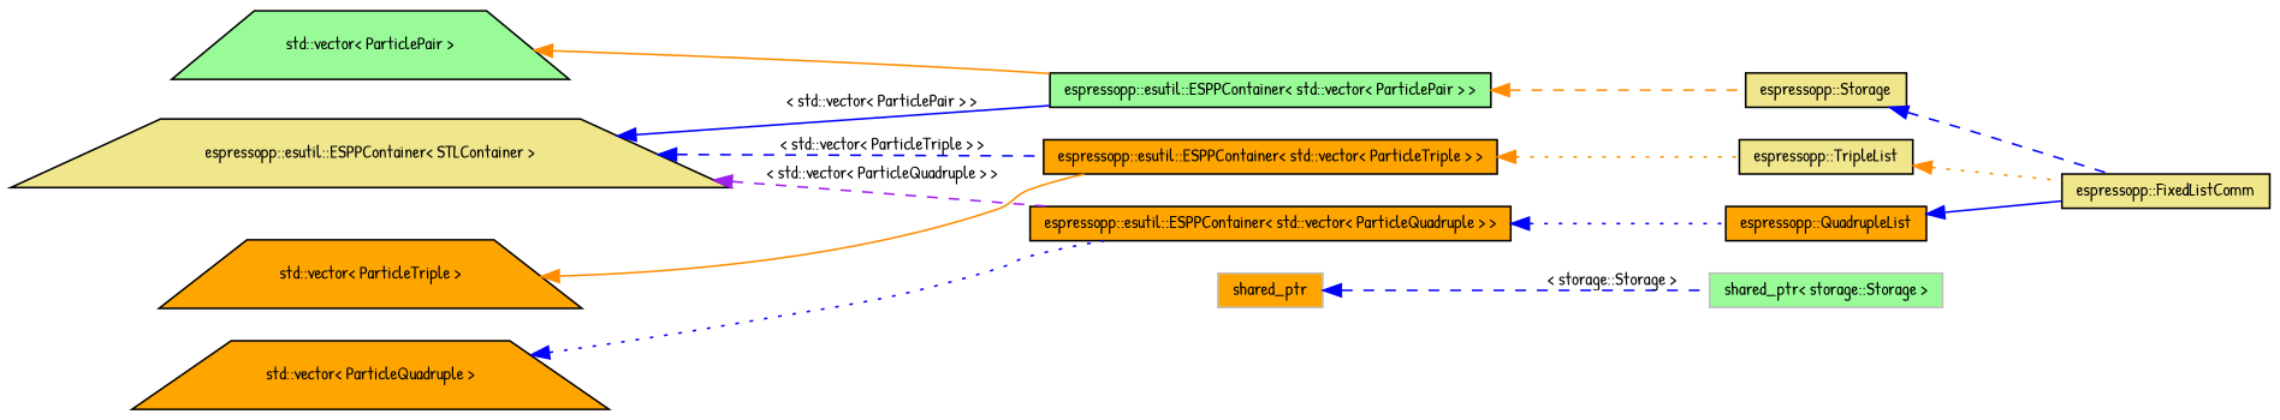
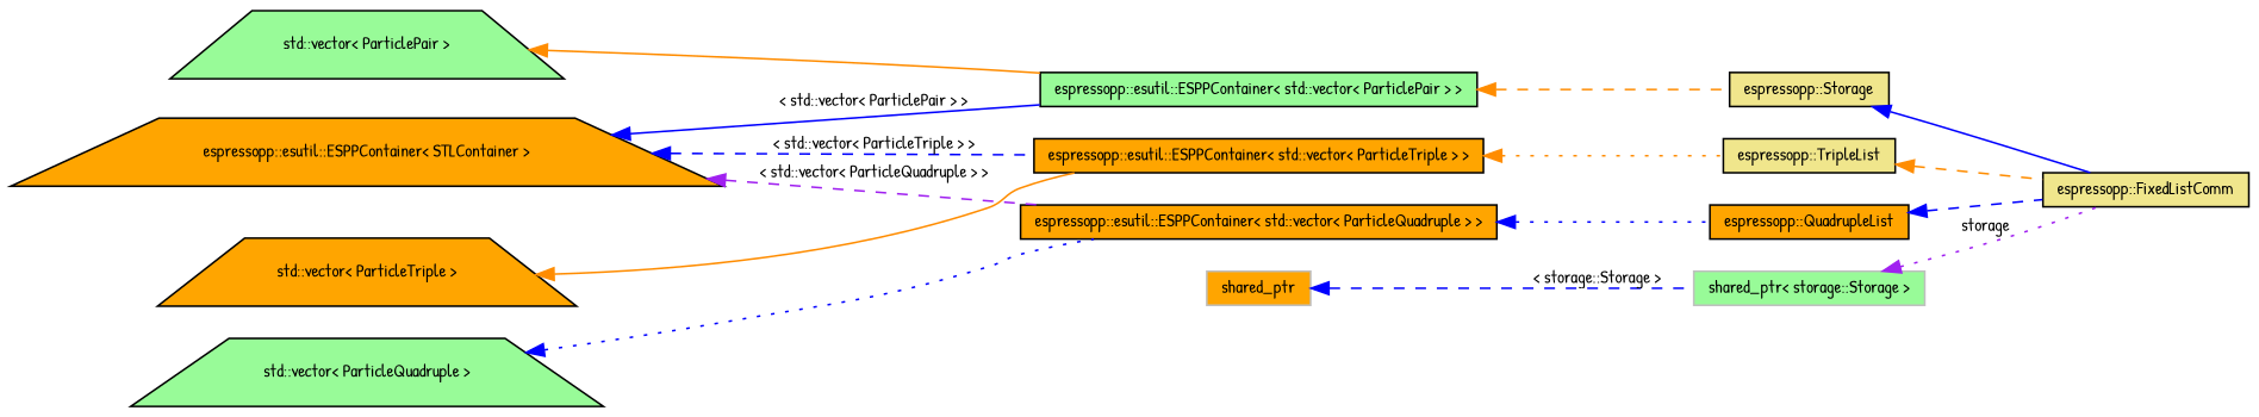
  digraph {
    fontname="Patrick Hand"
    rankdir=LR
    node [color=black fillcolor=orange fontname="Patrick Hand" fontsize=10 shape=box style=filled]
    edge [color=blue dir=back fontname="Patrick Hand" fontsize=10 labelfontname=Helvetica labelfontsize=10 style=solid]
    n1 [fillcolor=khaki fontcolor=black height=0.2 label="espressopp::FixedListComm" width=0.4]
    n2 [fillcolor=khaki height=0.2 label="espressopp::Storage" width=0.4]
    n3 [fillcolor=palegreen height=0.2 label="espressopp::esutil::ESPPContainer\< std::vector\< ParticlePair \> \>" width=0.4]
    n4 [fillcolor=palegreen height=0.2 label="std::vector\< ParticlePair \>" shape=trapezium width=0.4]
-   n5 [fillcolor=khaki height=0.2 label="espressopp::esutil::ESPPContainer\< STLContainer \>" shape=trapezium width=0.4]
+   n5 [height=0.2 label="espressopp::esutil::ESPPContainer\< STLContainer \>" shape=trapezium width=0.4]
    n6 [height=0.2 label="espressopp::esutil::ESPPContainer\< std::vector\< ParticleTriple \> \>" width=0.4]
    n7 [height=0.2 label="espressopp::esutil::ESPPContainer\< std::vector\< ParticleQuadruple \> \>" width=0.4]
    n8 [fillcolor=khaki height=0.2 label="espressopp::TripleList" width=0.4]
    n9 [height=0.2 label="espressopp::QuadrupleList" width=0.4]
    n10 [height=0.2 label="std::vector\< ParticleTriple \>" shape=trapezium width=0.4]
-   n11 [height=0.2 label="std::vector\< ParticleQuadruple \>" shape=trapezium width=0.4]
+   n11 [fillcolor=palegreen height=0.2 label="std::vector\< ParticleQuadruple \>" shape=trapezium width=0.4]
    n12 [color=grey75 fillcolor=palegreen height=0.2 label="shared_ptr\< storage::Storage \>" width=0.4]
    n13 [color=grey75 height=0.2 label=shared_ptr width=0.4]
-   n2 -> n1 [style=dashed]
+   n2 -> n1
    n3 -> n2 [color=darkorange style=dashed]
    n4 -> n3 [color=darkorange]
    n5 -> n3 [label=" \< std::vector\< ParticlePair \> \>"]
    n5 -> n6 [label=" \< std::vector\< ParticleTriple \> \>" style=dashed]
    n5 -> n7 [color=purple label=" \< std::vector\< ParticleQuadruple \> \>" style=dashed]
    n6 -> n8 [color=darkorange style=dotted]
    n7 -> n9 [style=dotted]
-   n8 -> n1 [color=darkorange style=dotted]
-   n9 -> n1
+   n8 -> n1 [color=darkorange style=dashed]
+   n9 -> n1 [style=dashed]
    n10 -> n6 [color=darkorange]
    n11 -> n7 [style=dotted]
+   n12 -> n1 [color=purple label=" storage" style=dotted]
    n13 -> n12 [label=" \< storage::Storage \>" style=dashed]
  }
